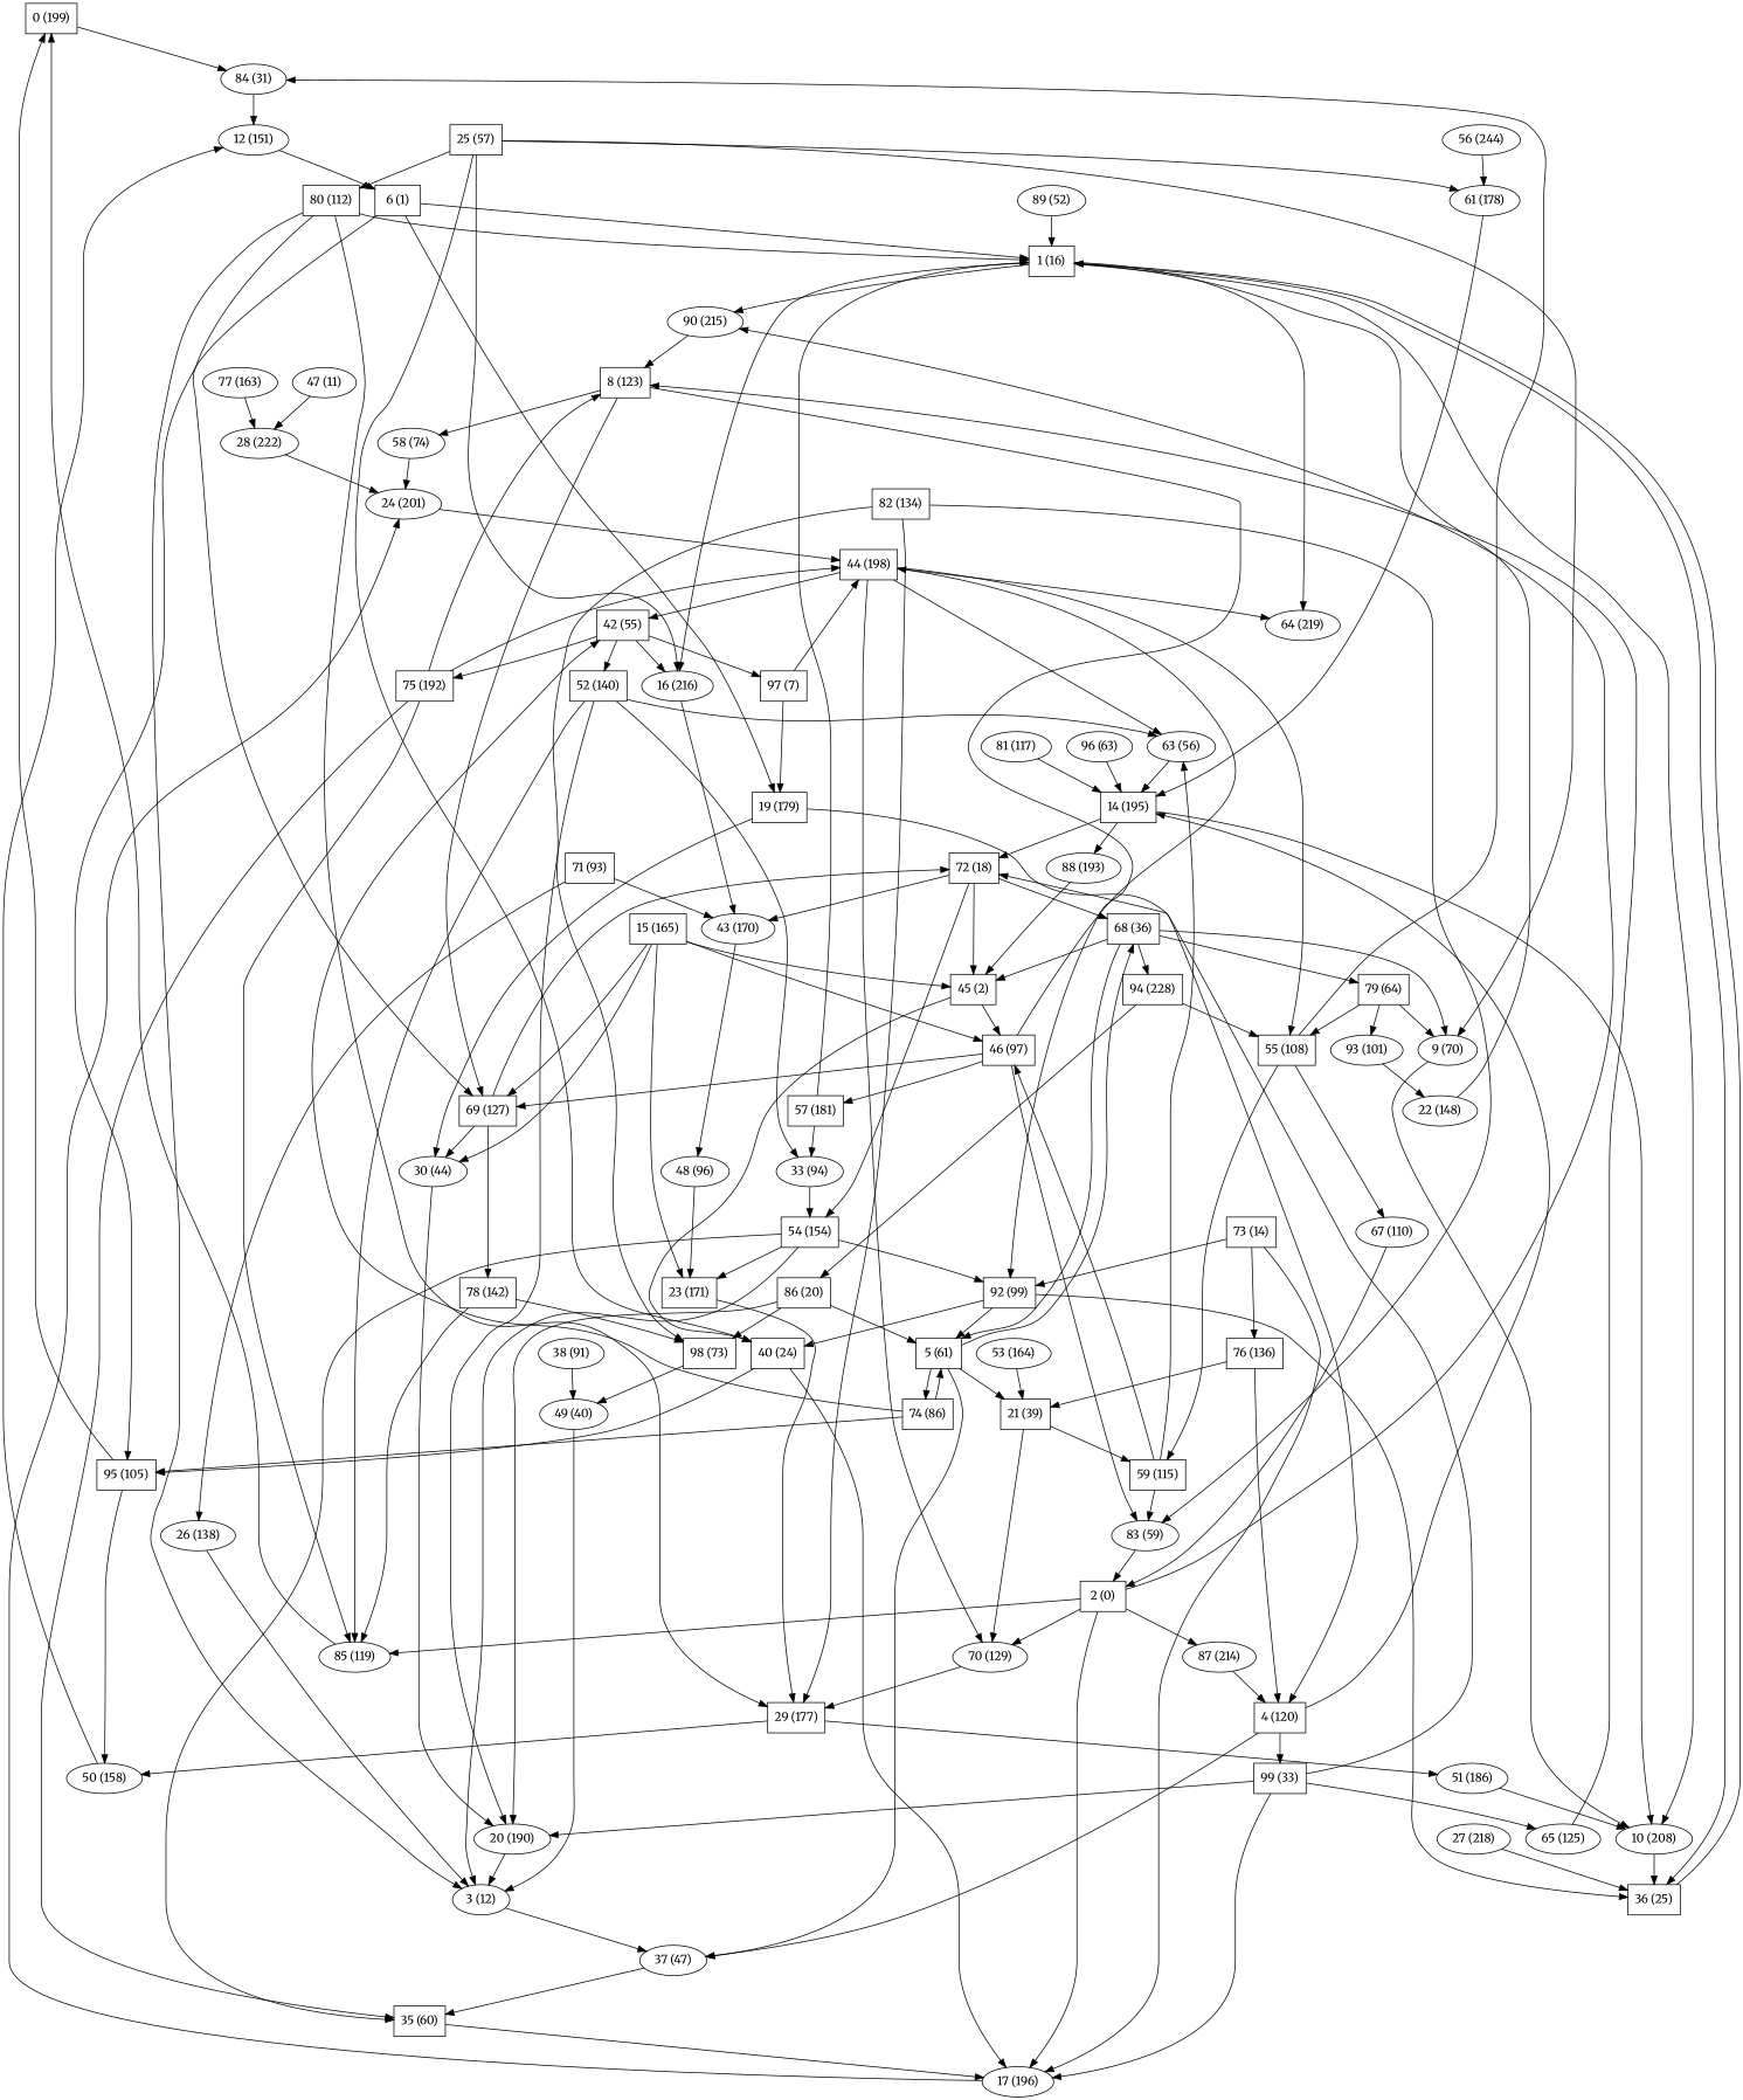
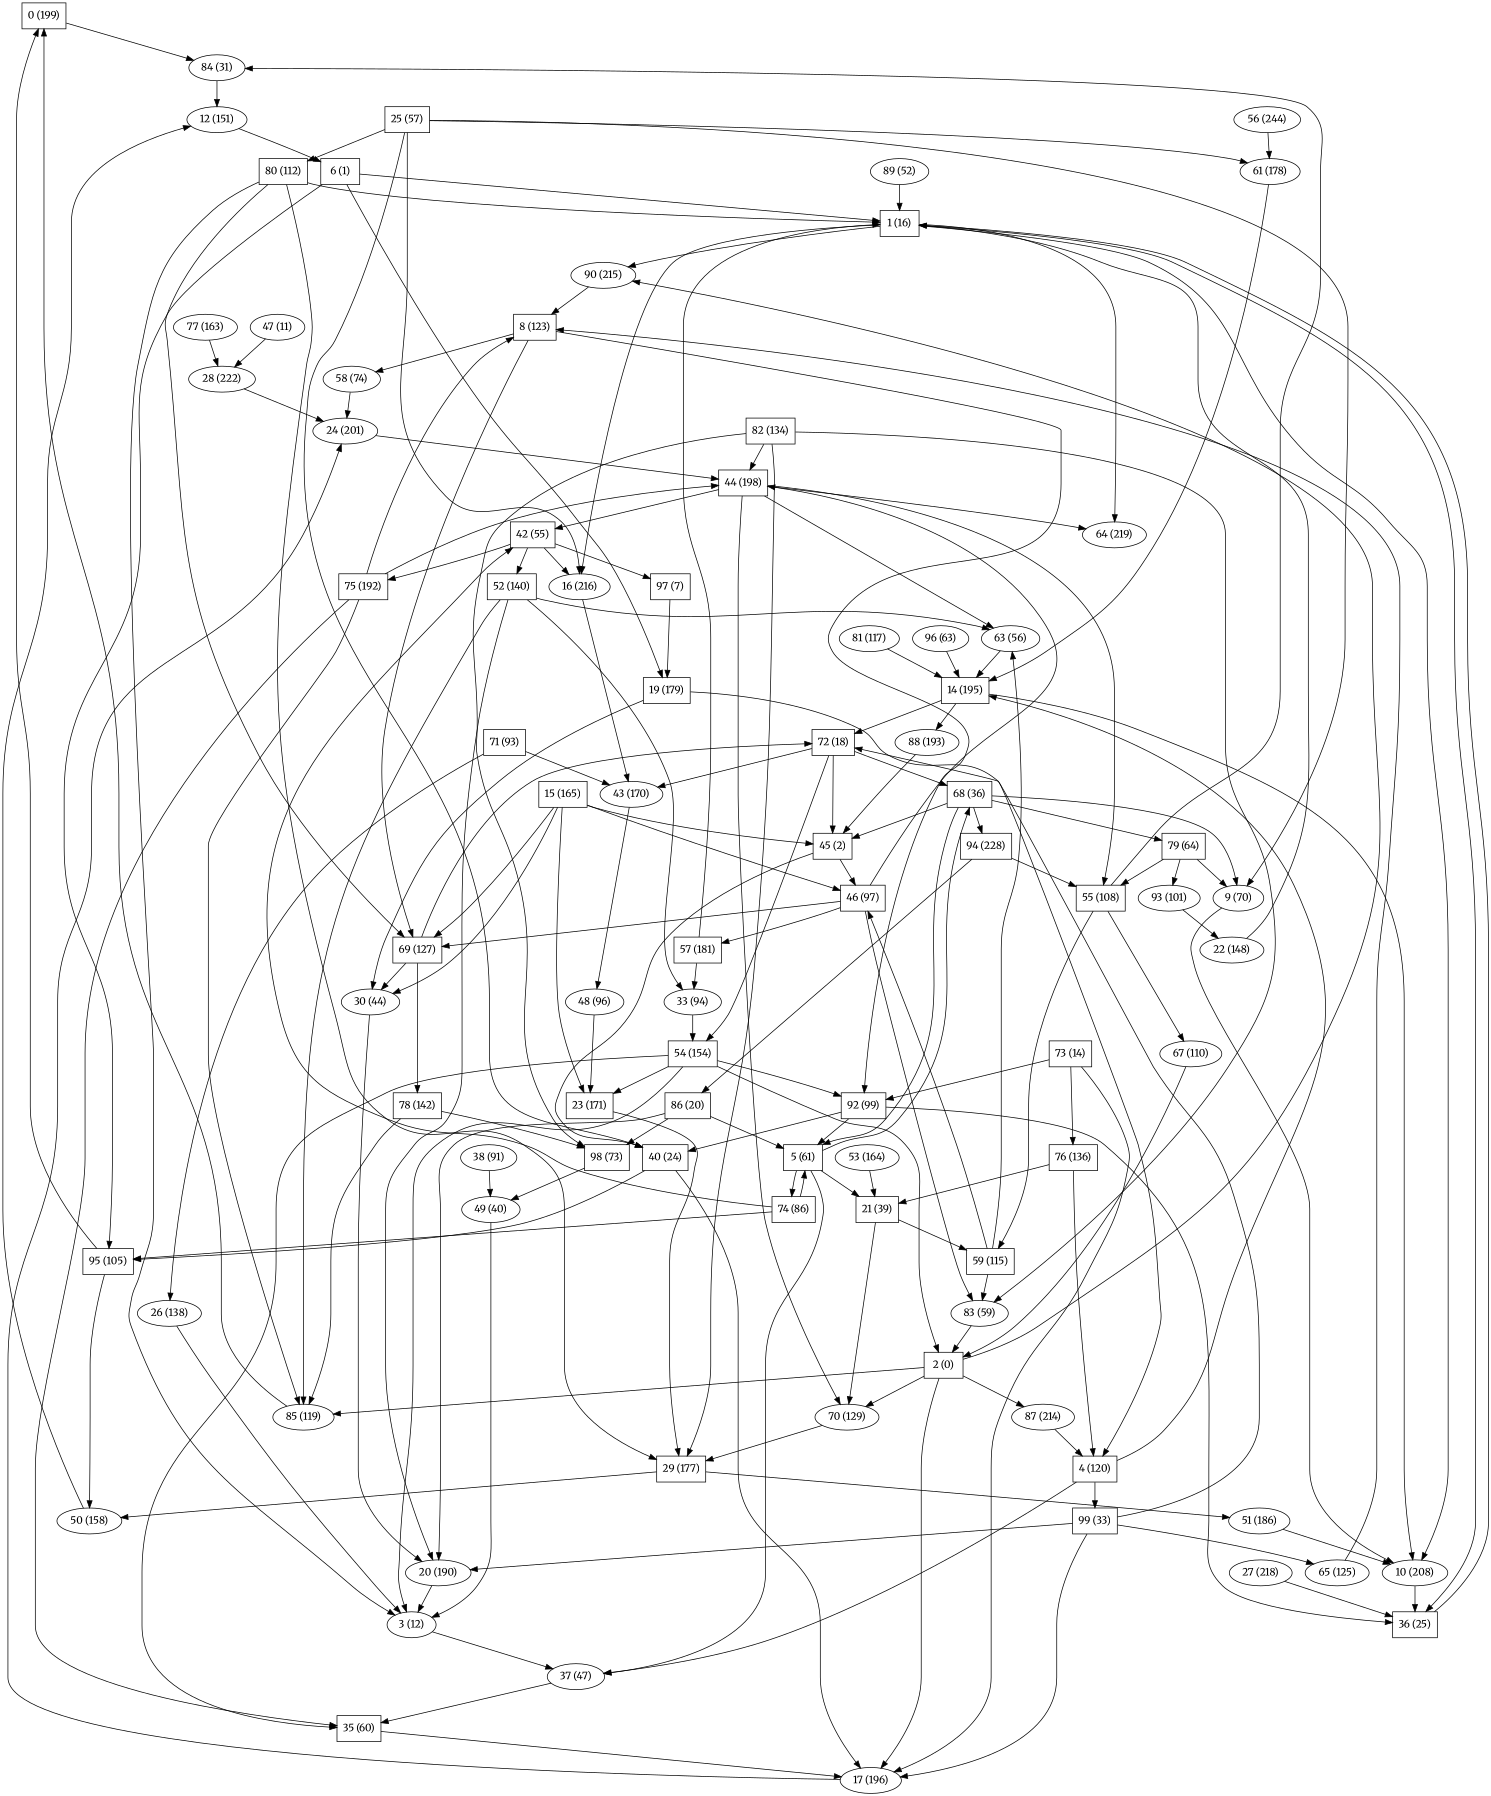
  digraph {
    fontname=Merriweather
    node [color=black fontname=Merriweather shape=polygon]
    edge [fontname=Merriweather]
    0 [label="\N (199)"]
    84 [label="\N (31)" shape=""]
    12 [label="\N (151)" shape=""]
    6 [label="\N (1)"]
    1 [label="\N (16)"]
    10 [label="\N (208)" shape=""]
    16 [label="\N (216)" shape=""]
    36 [label="\N (25)"]
    64 [label="\N (219)" shape=""]
    90 [label="\N (215)" shape=""]
    43 [label="\N (170)" shape=""]
    8 [label="\N (123)"]
    48 [label="\N (96)" shape=""]
    58 [label="\N (74)" shape=""]
    69 [label="\N (127)"]
    92 [label="\N (99)"]
    2 [label="\N (0)"]
    17 [label="\N (196)" shape=""]
    70 [label="\N (129)" shape=""]
    85 [label="\N (119)" shape=""]
    87 [label="\N (214)" shape=""]
    24 [label="\N (201)" shape=""]
    29 [label="\N (177)"]
    4 [label="\N (120)"]
    44 [label="\N (198)"]
    50 [label="\N (158)" shape=""]
    51 [label="\N (186)" shape=""]
    37 [label="\N (47)" shape=""]
    14 [label="\N (195)"]
    99 [label="\N (33)"]
    3 [label="\N (12)" shape=""]
    35 [label="\N (60)"]
    72 [label="\N (18)"]
    88 [label="\N (193)" shape=""]
    20 [label="\N (190)" shape=""]
    65 [label="\N (125)" shape=""]
    68 [label="\N (36)"]
    45 [label="\N (2)"]
    54 [label="\N (154)"]
    5 [label="\N (61)"]
    21 [label="\N (39)"]
    74 [label="\N (86)"]
    59 [label="\N (115)"]
    9 [label="\N (70)" shape=""]
    79 [label="\N (64)"]
    94 [label="\N (228)"]
    95 [label="\N (105)"]
    42 [label="\N (55)"]
    46 [label="\N (97)"]
    83 [label="\N (59)" shape=""]
    63 [label="\N (56)" shape=""]
    40 [label="\N (24)"]
    55 [label="\N (108)"]
    93 [label="\N (101)" shape=""]
    86 [label="\N (20)"]
    52 [label="\N (140)"]
    75 [label="\N (192)"]
    97 [label="\N (7)"]
    19 [label="\N (179)"]
    30 [label="\N (44)" shape=""]
    78 [label="\N (142)"]
    98 [label="\N (73)"]
    23 [label="\N (171)"]
    15 [label="\N (165)"]
    57 [label="\N (181)"]
    33 [label="\N (94)" shape=""]
    22 [label="\N (148)" shape=""]
    67 [label="\N (110)" shape=""]
    25 [label="\N (57)"]
    61 [label="\N (178)" shape=""]
    80 [label="\N (112)"]
    26 [label="\N (138)" shape=""]
    27 [label="\N (218)" shape=""]
    28 [label="\N (222)" shape=""]
    38 [label="\N (91)" shape=""]
    49 [label="\N (40)" shape=""]
    47 [label="\N (11)" shape=""]
    53 [label="\N (164)" shape=""]
    56 [label="\N (244)" shape=""]
    71 [label="\N (93)"]
    73 [label="\N (14)"]
    76 [label="\N (136)"]
    77 [label="\N (163)" shape=""]
    81 [label="\N (117)" shape=""]
    82 [label="\N (134)"]
    89 [label="\N (52)" shape=""]
    96 [label="\N (63)" shape=""]
    0 -> 84
    84 -> 12
    12 -> 6
    6 -> 1
    6 -> 95
    6 -> 19
    1 -> 10
    1 -> 16
    1 -> 36
    1 -> 64
    1 -> 90
    10 -> 36
    16 -> 43
    36 -> 1
    90 -> 8
    43 -> 48
    8 -> 58
    8 -> 69
    8 -> 92
    48 -> 23
    58 -> 24
    69 -> 72
    69 -> 30
    69 -> 78
    92 -> 36
    92 -> 5
    92 -> 40
    2 -> 90
    2 -> 17
    2 -> 70
    2 -> 85
    2 -> 87
    17 -> 24
    70 -> 29
    85 -> 0
    87 -> 4
    24 -> 44
    29 -> 50
    29 -> 51
    4 -> 37
    4 -> 14
    4 -> 99
    44 -> 64
    44 -> 70
    44 -> 42
    44 -> 63
    44 -> 55
    50 -> 12
    51 -> 10
    37 -> 35
    14 -> 10
    14 -> 72
    14 -> 88
    99 -> 17
    99 -> 72
    99 -> 20
    99 -> 65
    3 -> 37
    35 -> 17
    72 -> 43
    72 -> 68
    72 -> 45
    72 -> 54
    88 -> 45
    20 -> 3
    65 -> 8
    68 -> 45
    68 -> 5
    68 -> 9
    68 -> 79
    68 -> 94
    45 -> 46
    45 -> 40
    54 -> 92
+   54 -> 2
    54 -> 3
    54 -> 35
    54 -> 23
    5 -> 37
    5 -> 68
    5 -> 21
    5 -> 74
    21 -> 70
    21 -> 59
    74 -> 5
    74 -> 95
    74 -> 42
    59 -> 46
    59 -> 83
    59 -> 63
    9 -> 10
    79 -> 9
    79 -> 55
    79 -> 93
    94 -> 55
    94 -> 86
    95 -> 0
    95 -> 50
    42 -> 16
    42 -> 52
    42 -> 75
    42 -> 97
    46 -> 69
    46 -> 44
    46 -> 83
    46 -> 57
    83 -> 2
    63 -> 14
    40 -> 17
    40 -> 95
    55 -> 84
    55 -> 59
    55 -> 67
    93 -> 22
    86 -> 20
    86 -> 5
    86 -> 98
    52 -> 85
    52 -> 20
    52 -> 63
    52 -> 33
    75 -> 8
    75 -> 85
    75 -> 44
    75 -> 35
    97 -> 19
    19 -> 4
    19 -> 30
    30 -> 20
    78 -> 85
    78 -> 98
    98 -> 49
    23 -> 29
    15 -> 69
    15 -> 45
    15 -> 46
    15 -> 30
    15 -> 23
    57 -> 1
    57 -> 33
    33 -> 54
    22 -> 1
    67 -> 2
    25 -> 16
    25 -> 9
    25 -> 40
    25 -> 61
    25 -> 80
    61 -> 14
    80 -> 1
    80 -> 69
    80 -> 29
    80 -> 3
    26 -> 3
    27 -> 36
    28 -> 24
    38 -> 49
    49 -> 3
    47 -> 28
    53 -> 21
    56 -> 61
    71 -> 43
    71 -> 26
    73 -> 92
    73 -> 17
    73 -> 76
    76 -> 4
    76 -> 21
    77 -> 28
    81 -> 14
    82 -> 29
-   97 -> 44
+   82 -> 44
    82 -> 83
    82 -> 98
    89 -> 1
    96 -> 14
  }
